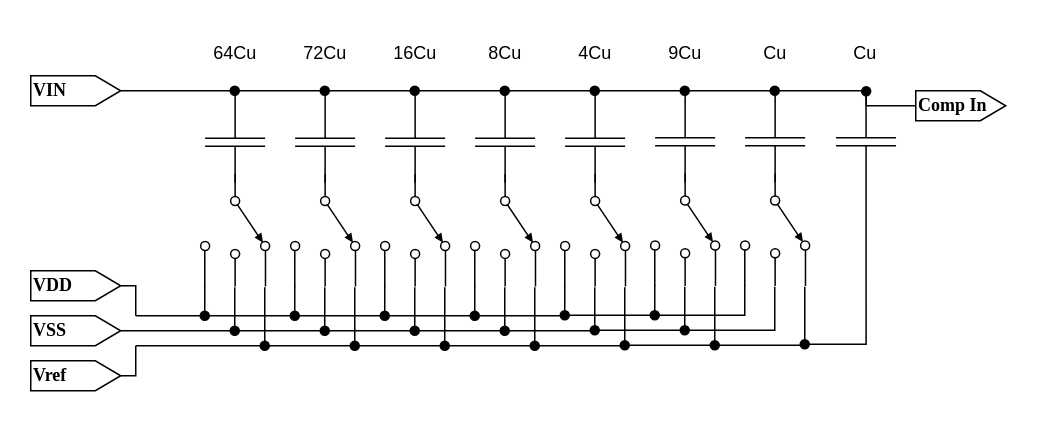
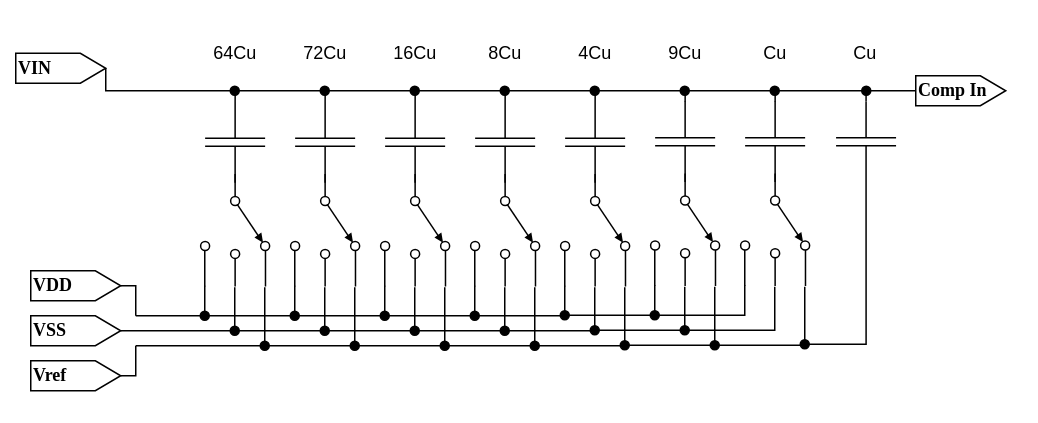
  <mxCell id="0" />
  <mxCell id="1" parent="0" />
  <mxCell id="2" value="" style="pointerEvents=1;verticalLabelPosition=bottom;shadow=0;dashed=0;align=center;html=1;verticalAlign=top;shape=mxgraph.electrical.capacitors.capacitor_1;rotation=90;strokeWidth=1;" vertex="1" parent="1"><mxGeometry x="129.38" y="74.38" width="53.75" height="40" as="geometry" /></mxCell>
  <mxCell id="3" value="" style="pointerEvents=1;verticalLabelPosition=bottom;shadow=0;dashed=0;align=center;html=1;verticalAlign=top;shape=mxgraph.electrical.electro-mechanical.selectorSwitch3Position2;elSwitchState=1;strokeWidth=1;rotation=90;" vertex="1" parent="1"><mxGeometry x="118.75" y="130" width="75" height="46" as="geometry" /></mxCell>
  <mxCell id="4" value="" style="endArrow=none;html=1;rounded=0;" edge="1" parent="1"><mxGeometry width="50" height="50" relative="1" as="geometry"><mxPoint x="90" y="210" as="sourcePoint" /><mxPoint x="136" y="190" as="targetPoint" /><Array as="points"><mxPoint x="136" y="210" /></Array></mxGeometry></mxCell>
  <mxCell id="5" value="" style="endArrow=none;html=1;rounded=0;exitX=1;exitY=0.5;exitDx=0;exitDy=0;exitPerimeter=0;" edge="1" parent="1" source="40"><mxGeometry width="50" height="50" relative="1" as="geometry"><mxPoint x="90" y="220" as="sourcePoint" /><mxPoint x="156" y="191" as="targetPoint" /><Array as="points"><mxPoint x="156" y="220" /></Array></mxGeometry></mxCell>
  <mxCell id="6" value="" style="endArrow=none;html=1;rounded=0;" edge="1" parent="1"><mxGeometry width="50" height="50" relative="1" as="geometry"><mxPoint x="90" y="230" as="sourcePoint" /><mxPoint x="176" y="191" as="targetPoint" /><Array as="points"><mxPoint x="176" y="230" /></Array></mxGeometry></mxCell>
  <mxCell id="7" style="edgeStyle=orthogonalEdgeStyle;rounded=0;orthogonalLoop=1;jettySize=auto;html=1;exitX=0;exitY=0.5;exitDx=0;exitDy=0;exitPerimeter=0;startArrow=none;startFill=0;endArrow=oval;endFill=1;" edge="1" parent="1" source="8"><mxGeometry relative="1" as="geometry"><mxPoint x="156" y="60" as="targetPoint" /><Array as="points"><mxPoint x="216" y="60" /><mxPoint x="156" y="60" /></Array></mxGeometry></mxCell>
  <mxCell id="8" value="" style="pointerEvents=1;verticalLabelPosition=bottom;shadow=0;dashed=0;align=center;html=1;verticalAlign=top;shape=mxgraph.electrical.capacitors.capacitor_1;rotation=90;strokeWidth=1;" vertex="1" parent="1"><mxGeometry x="189.38" y="74.38" width="53.75" height="40" as="geometry" /></mxCell>
  <mxCell id="9" value="" style="pointerEvents=1;verticalLabelPosition=bottom;shadow=0;dashed=0;align=center;html=1;verticalAlign=top;shape=mxgraph.electrical.electro-mechanical.selectorSwitch3Position2;elSwitchState=1;strokeWidth=1;rotation=90;" vertex="1" parent="1"><mxGeometry x="178.75" y="130" width="75" height="46" as="geometry" /></mxCell>
  <mxCell id="10" value="" style="endArrow=none;html=1;rounded=0;startArrow=oval;startFill=1;" edge="1" parent="1"><mxGeometry width="50" height="50" relative="1" as="geometry"><mxPoint x="136" y="210" as="sourcePoint" /><mxPoint x="196" y="190" as="targetPoint" /><Array as="points"><mxPoint x="196" y="210" /></Array></mxGeometry></mxCell>
  <mxCell id="11" value="" style="endArrow=none;html=1;rounded=0;startArrow=oval;startFill=1;" edge="1" parent="1"><mxGeometry width="50" height="50" relative="1" as="geometry"><mxPoint x="156" y="220" as="sourcePoint" /><mxPoint x="216" y="191" as="targetPoint" /><Array as="points"><mxPoint x="216" y="220" /></Array></mxGeometry></mxCell>
  <mxCell id="12" value="" style="endArrow=none;html=1;rounded=0;startArrow=oval;startFill=1;" edge="1" parent="1"><mxGeometry width="50" height="50" relative="1" as="geometry"><mxPoint x="176" y="230" as="sourcePoint" /><mxPoint x="236" y="191" as="targetPoint" /><Array as="points"><mxPoint x="236" y="230" /></Array></mxGeometry></mxCell>
  <mxCell id="13" value="" style="pointerEvents=1;verticalLabelPosition=bottom;shadow=0;dashed=0;align=center;html=1;verticalAlign=top;shape=mxgraph.electrical.capacitors.capacitor_1;rotation=90;strokeWidth=1;" vertex="1" parent="1"><mxGeometry x="249.38" y="74.38" width="53.75" height="40" as="geometry" /></mxCell>
  <mxCell id="14" value="" style="pointerEvents=1;verticalLabelPosition=bottom;shadow=0;dashed=0;align=center;html=1;verticalAlign=top;shape=mxgraph.electrical.electro-mechanical.selectorSwitch3Position2;elSwitchState=1;strokeWidth=1;rotation=90;" vertex="1" parent="1"><mxGeometry x="238.75" y="130" width="75" height="46" as="geometry" /></mxCell>
  <mxCell id="15" value="" style="endArrow=none;html=1;rounded=0;startArrow=oval;startFill=1;" edge="1" parent="1"><mxGeometry width="50" height="50" relative="1" as="geometry"><mxPoint x="196" y="210" as="sourcePoint" /><mxPoint x="256" y="190" as="targetPoint" /><Array as="points"><mxPoint x="256" y="210" /></Array></mxGeometry></mxCell>
  <mxCell id="16" value="" style="endArrow=none;html=1;rounded=0;startArrow=oval;startFill=1;" edge="1" parent="1"><mxGeometry width="50" height="50" relative="1" as="geometry"><mxPoint x="216" y="220" as="sourcePoint" /><mxPoint x="276" y="191" as="targetPoint" /><Array as="points"><mxPoint x="276" y="220" /></Array></mxGeometry></mxCell>
  <mxCell id="17" value="" style="endArrow=none;html=1;rounded=0;startArrow=oval;startFill=1;" edge="1" parent="1"><mxGeometry width="50" height="50" relative="1" as="geometry"><mxPoint x="236" y="230" as="sourcePoint" /><mxPoint x="296" y="191" as="targetPoint" /><Array as="points"><mxPoint x="296" y="230" /></Array></mxGeometry></mxCell>
  <mxCell id="18" value="" style="pointerEvents=1;verticalLabelPosition=bottom;shadow=0;dashed=0;align=center;html=1;verticalAlign=top;shape=mxgraph.electrical.capacitors.capacitor_1;rotation=90;strokeWidth=1;" vertex="1" parent="1"><mxGeometry x="309.38" y="74.38" width="53.75" height="40" as="geometry" /></mxCell>
  <mxCell id="19" value="" style="pointerEvents=1;verticalLabelPosition=bottom;shadow=0;dashed=0;align=center;html=1;verticalAlign=top;shape=mxgraph.electrical.electro-mechanical.selectorSwitch3Position2;elSwitchState=1;strokeWidth=1;rotation=90;" vertex="1" parent="1"><mxGeometry x="298.75" y="130" width="75" height="46" as="geometry" /></mxCell>
  <mxCell id="20" value="" style="endArrow=none;html=1;rounded=0;startArrow=oval;startFill=1;" edge="1" parent="1"><mxGeometry width="50" height="50" relative="1" as="geometry"><mxPoint x="256" y="210" as="sourcePoint" /><mxPoint x="316" y="190" as="targetPoint" /><Array as="points"><mxPoint x="316" y="210" /></Array></mxGeometry></mxCell>
  <mxCell id="21" value="" style="endArrow=none;html=1;rounded=0;startArrow=oval;startFill=1;" edge="1" parent="1"><mxGeometry width="50" height="50" relative="1" as="geometry"><mxPoint x="276" y="220" as="sourcePoint" /><mxPoint x="336" y="191" as="targetPoint" /><Array as="points"><mxPoint x="336" y="220" /></Array></mxGeometry></mxCell>
  <mxCell id="22" value="" style="endArrow=none;html=1;rounded=0;startArrow=oval;startFill=1;" edge="1" parent="1"><mxGeometry width="50" height="50" relative="1" as="geometry"><mxPoint x="296" y="230" as="sourcePoint" /><mxPoint x="356" y="191" as="targetPoint" /><Array as="points"><mxPoint x="356" y="230" /></Array></mxGeometry></mxCell>
  <mxCell id="23" value="" style="pointerEvents=1;verticalLabelPosition=bottom;shadow=0;dashed=0;align=center;html=1;verticalAlign=top;shape=mxgraph.electrical.capacitors.capacitor_1;rotation=90;strokeWidth=1;" vertex="1" parent="1"><mxGeometry x="369.38" y="74.38" width="53.75" height="40" as="geometry" /></mxCell>
  <mxCell id="24" value="" style="pointerEvents=1;verticalLabelPosition=bottom;shadow=0;dashed=0;align=center;html=1;verticalAlign=top;shape=mxgraph.electrical.electro-mechanical.selectorSwitch3Position2;elSwitchState=1;strokeWidth=1;rotation=90;" vertex="1" parent="1"><mxGeometry x="358.75" y="130" width="75" height="46" as="geometry" /></mxCell>
  <mxCell id="25" value="" style="endArrow=none;html=1;rounded=0;startArrow=oval;startFill=1;" edge="1" parent="1"><mxGeometry width="50" height="50" relative="1" as="geometry"><mxPoint x="316" y="210" as="sourcePoint" /><mxPoint x="376" y="190" as="targetPoint" /><Array as="points"><mxPoint x="376" y="210" /></Array></mxGeometry></mxCell>
  <mxCell id="26" value="" style="endArrow=none;html=1;rounded=0;startArrow=oval;startFill=1;" edge="1" parent="1"><mxGeometry width="50" height="50" relative="1" as="geometry"><mxPoint x="336" y="220" as="sourcePoint" /><mxPoint x="396" y="191" as="targetPoint" /><Array as="points"><mxPoint x="396" y="220" /></Array></mxGeometry></mxCell>
  <mxCell id="27" value="" style="endArrow=none;html=1;rounded=0;startArrow=oval;startFill=1;" edge="1" parent="1"><mxGeometry width="50" height="50" relative="1" as="geometry"><mxPoint x="356" y="230" as="sourcePoint" /><mxPoint x="416" y="191" as="targetPoint" /><Array as="points"><mxPoint x="416" y="230" /></Array></mxGeometry></mxCell>
  <mxCell id="28" value="" style="pointerEvents=1;verticalLabelPosition=bottom;shadow=0;dashed=0;align=center;html=1;verticalAlign=top;shape=mxgraph.electrical.capacitors.capacitor_1;rotation=90;strokeWidth=1;" vertex="1" parent="1"><mxGeometry x="429.38" y="74" width="53.75" height="40" as="geometry" /></mxCell>
  <mxCell id="29" value="" style="pointerEvents=1;verticalLabelPosition=bottom;shadow=0;dashed=0;align=center;html=1;verticalAlign=top;shape=mxgraph.electrical.electro-mechanical.selectorSwitch3Position2;elSwitchState=1;strokeWidth=1;rotation=90;" vertex="1" parent="1"><mxGeometry x="418.75" y="129.62" width="75" height="46" as="geometry" /></mxCell>
  <mxCell id="30" value="" style="endArrow=none;html=1;rounded=0;startArrow=oval;startFill=1;" edge="1" parent="1"><mxGeometry width="50" height="50" relative="1" as="geometry"><mxPoint x="376" y="209.62" as="sourcePoint" /><mxPoint x="436" y="189.62" as="targetPoint" /><Array as="points"><mxPoint x="436" y="209.62" /></Array></mxGeometry></mxCell>
  <mxCell id="31" value="" style="endArrow=none;html=1;rounded=0;startArrow=oval;startFill=1;" edge="1" parent="1"><mxGeometry width="50" height="50" relative="1" as="geometry"><mxPoint x="396" y="219.62" as="sourcePoint" /><mxPoint x="456" y="190.62" as="targetPoint" /><Array as="points"><mxPoint x="456" y="219.62" /></Array></mxGeometry></mxCell>
  <mxCell id="32" value="" style="endArrow=none;html=1;rounded=0;startArrow=oval;startFill=1;" edge="1" parent="1"><mxGeometry width="50" height="50" relative="1" as="geometry"><mxPoint x="416" y="229.62" as="sourcePoint" /><mxPoint x="476" y="190.62" as="targetPoint" /><Array as="points"><mxPoint x="476" y="229.62" /></Array></mxGeometry></mxCell>
  <mxCell id="33" value="" style="pointerEvents=1;verticalLabelPosition=bottom;shadow=0;dashed=0;align=center;html=1;verticalAlign=top;shape=mxgraph.electrical.capacitors.capacitor_1;rotation=90;strokeWidth=1;" vertex="1" parent="1"><mxGeometry x="489.38" y="74" width="53.75" height="40" as="geometry" /></mxCell>
  <mxCell id="34" value="" style="pointerEvents=1;verticalLabelPosition=bottom;shadow=0;dashed=0;align=center;html=1;verticalAlign=top;shape=mxgraph.electrical.electro-mechanical.selectorSwitch3Position2;elSwitchState=1;strokeWidth=1;rotation=90;" vertex="1" parent="1"><mxGeometry x="478.75" y="129.62" width="75" height="46" as="geometry" /></mxCell>
  <mxCell id="35" value="" style="endArrow=none;html=1;rounded=0;startArrow=oval;startFill=1;" edge="1" parent="1"><mxGeometry width="50" height="50" relative="1" as="geometry"><mxPoint x="436" y="209.62" as="sourcePoint" /><mxPoint x="496" y="189.62" as="targetPoint" /><Array as="points"><mxPoint x="496" y="209.62" /></Array></mxGeometry></mxCell>
  <mxCell id="36" value="" style="endArrow=none;html=1;rounded=0;startArrow=oval;startFill=1;" edge="1" parent="1"><mxGeometry width="50" height="50" relative="1" as="geometry"><mxPoint x="456" y="219.62" as="sourcePoint" /><mxPoint x="516" y="190.62" as="targetPoint" /><Array as="points"><mxPoint x="516" y="219.62" /></Array></mxGeometry></mxCell>
  <mxCell id="37" value="" style="endArrow=none;html=1;rounded=0;startArrow=oval;startFill=1;" edge="1" parent="1"><mxGeometry width="50" height="50" relative="1" as="geometry"><mxPoint x="476" y="229.62" as="sourcePoint" /><mxPoint x="536" y="190.62" as="targetPoint" /><Array as="points"><mxPoint x="536" y="229.62" /></Array></mxGeometry></mxCell>
  <mxCell id="38" style="edgeStyle=orthogonalEdgeStyle;rounded=0;orthogonalLoop=1;jettySize=auto;html=1;exitX=1;exitY=0.5;exitDx=0;exitDy=0;exitPerimeter=0;startArrow=none;startFill=0;endArrow=oval;endFill=1;" edge="1" parent="1" source="39"><mxGeometry relative="1" as="geometry"><mxPoint x="536" y="229" as="targetPoint" /><Array as="points"><mxPoint x="577" y="229" /></Array></mxGeometry></mxCell>
  <mxCell id="39" value="" style="pointerEvents=1;verticalLabelPosition=bottom;shadow=0;dashed=0;align=center;html=1;verticalAlign=top;shape=mxgraph.electrical.capacitors.capacitor_1;rotation=90;strokeWidth=1;" vertex="1" parent="1"><mxGeometry x="550" y="74" width="53.75" height="40" as="geometry" /></mxCell>
  <mxCell id="40" value="VSS" style="html=1;shadow=0;dashed=0;align=left;verticalAlign=middle;shape=mxgraph.arrows2.arrow;dy=0;dx=16.93;notch=0;fontFamily=Quicksand;fontSource=https%3A%2F%2Ffonts.googleapis.com%2Fcss%3Ffamily%3DQuicksand;fontSize=12;fontStyle=1" vertex="1" parent="1"><mxGeometry x="20" y="210" width="60" height="20" as="geometry" /></mxCell>
  <mxCell id="41" style="edgeStyle=orthogonalEdgeStyle;rounded=0;orthogonalLoop=1;jettySize=auto;html=1;exitX=1;exitY=0.5;exitDx=0;exitDy=0;exitPerimeter=0;startArrow=none;startFill=0;endArrow=none;endFill=0;" edge="1" parent="1" source="42"><mxGeometry relative="1" as="geometry"><mxPoint x="90" y="230" as="targetPoint" /><Array as="points"><mxPoint x="90" y="250" /></Array></mxGeometry></mxCell>
  <mxCell id="42" value="Vref" style="html=1;shadow=0;dashed=0;align=left;verticalAlign=middle;shape=mxgraph.arrows2.arrow;dy=0;dx=16.93;notch=0;fontFamily=Quicksand;fontSource=https%3A%2F%2Ffonts.googleapis.com%2Fcss%3Ffamily%3DQuicksand;fontSize=12;fontStyle=1" vertex="1" parent="1"><mxGeometry x="20" y="240" width="60" height="20" as="geometry" /></mxCell>
  <mxCell id="43" style="edgeStyle=orthogonalEdgeStyle;rounded=0;orthogonalLoop=1;jettySize=auto;html=1;exitX=1;exitY=0.5;exitDx=0;exitDy=0;exitPerimeter=0;startArrow=none;startFill=0;endArrow=none;endFill=0;" edge="1" parent="1" source="44"><mxGeometry relative="1" as="geometry"><mxPoint x="90" y="210" as="targetPoint" /></mxGeometry></mxCell>
  <mxCell id="44" value="VDD" style="html=1;shadow=0;dashed=0;align=left;verticalAlign=middle;shape=mxgraph.arrows2.arrow;dy=0;dx=16.93;notch=0;fontFamily=Quicksand;fontSource=https%3A%2F%2Ffonts.googleapis.com%2Fcss%3Ffamily%3DQuicksand;fontSize=12;fontStyle=1" vertex="1" parent="1"><mxGeometry x="20" y="180" width="60" height="20" as="geometry" /></mxCell>
  <mxCell id="45" style="edgeStyle=orthogonalEdgeStyle;rounded=0;orthogonalLoop=1;jettySize=auto;html=1;exitX=1;exitY=0.5;exitDx=0;exitDy=0;exitPerimeter=0;entryX=0;entryY=0.5;entryDx=0;entryDy=0;entryPerimeter=0;startArrow=none;startFill=0;endArrow=none;endFill=0;" edge="1" parent="1" source="46" target="2"><mxGeometry relative="1" as="geometry"><Array as="points"><mxPoint x="156" y="60" /></Array></mxGeometry></mxCell>
- <mxCell id="46" value="VIN" style="html=1;shadow=0;dashed=0;align=left;verticalAlign=middle;shape=mxgraph.arrows2.arrow;dy=0;dx=16.93;notch=0;fontFamily=Quicksand;fontSource=https%3A%2F%2Ffonts.googleapis.com%2Fcss%3Ffamily%3DQuicksand;fontSize=12;fontStyle=1" vertex="1" parent="1"><mxGeometry x="20" y="50" width="60" height="20" as="geometry" /></mxCell>
+ <mxCell id="46" value="VIN" style="html=1;shadow=0;dashed=0;align=left;verticalAlign=middle;shape=mxgraph.arrows2.arrow;dy=0;dx=16.93;notch=0;fontFamily=Quicksand;fontSource=https%3A%2F%2Ffonts.googleapis.com%2Fcss%3Ffamily%3DQuicksand;fontSize=12;fontStyle=1" vertex="1" parent="1"><mxGeometry x="10" y="35" width="60" height="20" as="geometry" /></mxCell>
  <mxCell id="47" style="edgeStyle=orthogonalEdgeStyle;rounded=0;orthogonalLoop=1;jettySize=auto;html=1;exitX=0;exitY=0.5;exitDx=0;exitDy=0;exitPerimeter=0;startArrow=none;startFill=0;endArrow=oval;endFill=1;" edge="1" parent="1"><mxGeometry relative="1" as="geometry"><mxPoint x="216" y="60" as="targetPoint" /><mxPoint x="276.255" y="67.505" as="sourcePoint" /><Array as="points"><mxPoint x="276" y="60" /><mxPoint x="216" y="60" /></Array></mxGeometry></mxCell>
  <mxCell id="48" style="edgeStyle=orthogonalEdgeStyle;rounded=0;orthogonalLoop=1;jettySize=auto;html=1;exitX=0;exitY=0.5;exitDx=0;exitDy=0;exitPerimeter=0;startArrow=none;startFill=0;endArrow=oval;endFill=1;" edge="1" parent="1"><mxGeometry relative="1" as="geometry"><mxPoint x="276" y="60" as="targetPoint" /><mxPoint x="336.255" y="67.505" as="sourcePoint" /><Array as="points"><mxPoint x="336" y="60" /><mxPoint x="276" y="60" /></Array></mxGeometry></mxCell>
  <mxCell id="49" style="edgeStyle=orthogonalEdgeStyle;rounded=0;orthogonalLoop=1;jettySize=auto;html=1;exitX=0;exitY=0.5;exitDx=0;exitDy=0;exitPerimeter=0;startArrow=none;startFill=0;endArrow=oval;endFill=1;" edge="1" parent="1"><mxGeometry relative="1" as="geometry"><mxPoint x="336" y="60" as="targetPoint" /><mxPoint x="396.255" y="67.505" as="sourcePoint" /><Array as="points"><mxPoint x="396" y="60" /><mxPoint x="336" y="60" /></Array></mxGeometry></mxCell>
  <mxCell id="50" style="edgeStyle=orthogonalEdgeStyle;rounded=0;orthogonalLoop=1;jettySize=auto;html=1;exitX=0;exitY=0.5;exitDx=0;exitDy=0;exitPerimeter=0;startArrow=none;startFill=0;endArrow=oval;endFill=1;" edge="1" parent="1"><mxGeometry relative="1" as="geometry"><mxPoint x="396" y="60" as="targetPoint" /><mxPoint x="456.255" y="67.505" as="sourcePoint" /><Array as="points"><mxPoint x="456" y="60" /><mxPoint x="396" y="60" /></Array></mxGeometry></mxCell>
  <mxCell id="51" style="edgeStyle=orthogonalEdgeStyle;rounded=0;orthogonalLoop=1;jettySize=auto;html=1;exitX=0;exitY=0.5;exitDx=0;exitDy=0;exitPerimeter=0;startArrow=none;startFill=0;endArrow=oval;endFill=1;" edge="1" parent="1"><mxGeometry relative="1" as="geometry"><mxPoint x="456" y="60" as="targetPoint" /><mxPoint x="516.255" y="67.505" as="sourcePoint" /><Array as="points"><mxPoint x="516" y="60" /><mxPoint x="456" y="60" /></Array></mxGeometry></mxCell>
  <mxCell id="52" style="edgeStyle=orthogonalEdgeStyle;rounded=0;orthogonalLoop=1;jettySize=auto;html=1;exitX=0;exitY=0.5;exitDx=0;exitDy=0;exitPerimeter=0;startArrow=none;startFill=0;endArrow=oval;endFill=1;" edge="1" parent="1" source="39"><mxGeometry relative="1" as="geometry"><mxPoint x="516" y="60" as="targetPoint" /><mxPoint x="576.255" y="67.505" as="sourcePoint" /><Array as="points"><mxPoint x="577" y="60" /></Array></mxGeometry></mxCell>
  <mxCell id="53" style="edgeStyle=orthogonalEdgeStyle;rounded=0;orthogonalLoop=1;jettySize=auto;html=1;exitX=0;exitY=0.5;exitDx=0;exitDy=0;exitPerimeter=0;startArrow=none;startFill=0;endArrow=oval;endFill=1;" edge="1" parent="1" source="54"><mxGeometry relative="1" as="geometry"><mxPoint x="576.953" y="60.326" as="targetPoint" /></mxGeometry></mxCell>
- <mxCell id="54" value="Comp In" style="html=1;shadow=0;dashed=0;align=left;verticalAlign=middle;shape=mxgraph.arrows2.arrow;dy=0;dx=16.93;notch=0;fontFamily=Quicksand;fontSource=https%3A%2F%2Ffonts.googleapis.com%2Fcss%3Ffamily%3DQuicksand;fontSize=12;fontStyle=1" vertex="1" parent="1"><mxGeometry x="610" y="60" width="60" height="20" as="geometry" /></mxCell>
+ <mxCell id="54" value="Comp In" style="html=1;shadow=0;dashed=0;align=left;verticalAlign=middle;shape=mxgraph.arrows2.arrow;dy=0;dx=16.93;notch=0;fontFamily=Quicksand;fontSource=https%3A%2F%2Ffonts.googleapis.com%2Fcss%3Ffamily%3DQuicksand;fontSize=12;fontStyle=1" vertex="1" parent="1"><mxGeometry x="610" y="50" width="60" height="20" as="geometry" /></mxCell>
  <mxCell id="55" value="Cu" style="text;html=1;strokeColor=none;fillColor=none;align=center;verticalAlign=middle;whiteSpace=wrap;rounded=0;strokeWidth=1;" vertex="1" parent="1"><mxGeometry x="563.43" y="20" width="26.88" height="30" as="geometry" /></mxCell>
  <mxCell id="56" value="Cu" style="text;html=1;strokeColor=none;fillColor=none;align=center;verticalAlign=middle;whiteSpace=wrap;rounded=0;strokeWidth=1;" vertex="1" parent="1"><mxGeometry x="502.82" y="20" width="26.88" height="30" as="geometry" /></mxCell>
  <mxCell id="57" value="9Cu" style="text;html=1;strokeColor=none;fillColor=none;align=center;verticalAlign=middle;whiteSpace=wrap;rounded=0;strokeWidth=1;" vertex="1" parent="1"><mxGeometry x="442.81" y="20" width="26.88" height="30" as="geometry" /></mxCell>
  <mxCell id="58" value="4Cu" style="text;html=1;strokeColor=none;fillColor=none;align=center;verticalAlign=middle;whiteSpace=wrap;rounded=0;strokeWidth=1;" vertex="1" parent="1"><mxGeometry x="382.82" y="20" width="26.88" height="30" as="geometry" /></mxCell>
  <mxCell id="59" value="8Cu" style="text;html=1;strokeColor=none;fillColor=none;align=center;verticalAlign=middle;whiteSpace=wrap;rounded=0;strokeWidth=1;" vertex="1" parent="1"><mxGeometry x="322.82" y="20" width="26.88" height="30" as="geometry" /></mxCell>
  <mxCell id="60" value="16Cu" style="text;html=1;strokeColor=none;fillColor=none;align=center;verticalAlign=middle;whiteSpace=wrap;rounded=0;strokeWidth=1;" vertex="1" parent="1"><mxGeometry x="262.82" y="20" width="26.88" height="30" as="geometry" /></mxCell>
  <mxCell id="61" value="72Cu" style="text;html=1;strokeColor=none;fillColor=none;align=center;verticalAlign=middle;whiteSpace=wrap;rounded=0;strokeWidth=1;" vertex="1" parent="1"><mxGeometry x="202.82" y="20" width="26.88" height="30" as="geometry" /></mxCell>
  <mxCell id="62" value="64Cu" style="text;html=1;strokeColor=none;fillColor=none;align=center;verticalAlign=middle;whiteSpace=wrap;rounded=0;strokeWidth=1;" vertex="1" parent="1"><mxGeometry x="142.81" y="20" width="26.88" height="30" as="geometry" /></mxCell>
